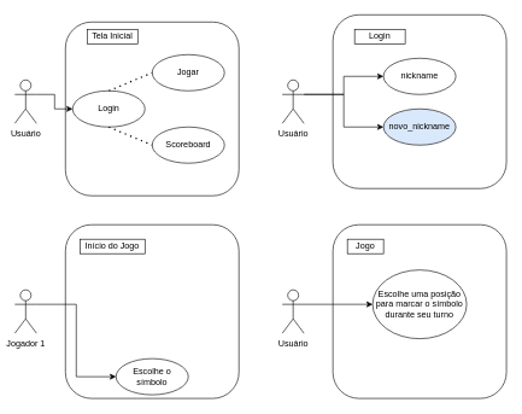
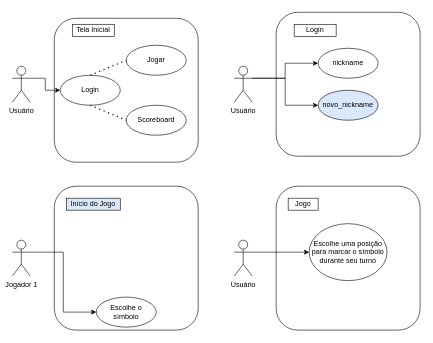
  <mxCell id="0" />
  <mxCell id="1" parent="0" />
  <mxCell id="2" value="" style="rounded=1;whiteSpace=wrap;html=1;" vertex="1" parent="1"><mxGeometry x="90" y="30" width="240" height="240" as="geometry" /></mxCell>
  <mxCell id="3" style="edgeStyle=orthogonalEdgeStyle;rounded=0;orthogonalLoop=1;jettySize=auto;html=1;exitX=1;exitY=0.333;exitDx=0;exitDy=0;exitPerimeter=0;entryX=0;entryY=0.5;entryDx=0;entryDy=0;" edge="1" parent="1" source="4" target="6"><mxGeometry relative="1" as="geometry" /></mxCell>
  <mxCell id="4" value="Usuário" style="shape=umlActor;verticalLabelPosition=bottom;verticalAlign=top;html=1;outlineConnect=0;" vertex="1" parent="1"><mxGeometry x="20" y="110" width="30" height="60" as="geometry" /></mxCell>
  <mxCell id="5" value="Tela Inicial" style="rounded=0;whiteSpace=wrap;html=1;" vertex="1" parent="1"><mxGeometry x="120" y="40" width="70" height="20" as="geometry" /></mxCell>
  <mxCell id="6" value="Login" style="ellipse;whiteSpace=wrap;html=1;" vertex="1" parent="1"><mxGeometry x="100" y="125" width="100" height="50" as="geometry" /></mxCell>
  <mxCell id="7" value="Jogar" style="ellipse;whiteSpace=wrap;html=1;" vertex="1" parent="1"><mxGeometry x="210" y="75" width="100" height="50" as="geometry" /></mxCell>
  <mxCell id="8" value="Scoreboard" style="ellipse;whiteSpace=wrap;html=1;" vertex="1" parent="1"><mxGeometry x="210" y="175" width="100" height="50" as="geometry" /></mxCell>
  <mxCell id="9" value="" style="rounded=1;whiteSpace=wrap;html=1;" vertex="1" parent="1"><mxGeometry x="460" y="20" width="240" height="240" as="geometry" /></mxCell>
  <mxCell id="10" style="edgeStyle=orthogonalEdgeStyle;rounded=0;orthogonalLoop=1;jettySize=auto;html=1;exitX=1;exitY=0.333;exitDx=0;exitDy=0;exitPerimeter=0;entryX=0;entryY=0.5;entryDx=0;entryDy=0;" edge="1" parent="1" source="12" target="14"><mxGeometry relative="1" as="geometry" /></mxCell>
  <mxCell id="11" style="edgeStyle=orthogonalEdgeStyle;rounded=0;orthogonalLoop=1;jettySize=auto;html=1;exitX=1;exitY=0.333;exitDx=0;exitDy=0;exitPerimeter=0;entryX=0;entryY=0.5;entryDx=0;entryDy=0;" edge="1" parent="1" source="12" target="15"><mxGeometry relative="1" as="geometry" /></mxCell>
  <mxCell id="12" value="Usuário" style="shape=umlActor;verticalLabelPosition=bottom;verticalAlign=top;html=1;outlineConnect=0;" vertex="1" parent="1"><mxGeometry x="390" y="110" width="30" height="60" as="geometry" /></mxCell>
  <mxCell id="13" value="Login" style="rounded=0;whiteSpace=wrap;html=1;" vertex="1" parent="1"><mxGeometry x="490" y="40" width="70" height="20" as="geometry" /></mxCell>
  <mxCell id="14" value="nickname" style="ellipse;whiteSpace=wrap;html=1;" vertex="1" parent="1"><mxGeometry x="530" y="80" width="100" height="50" as="geometry" /></mxCell>
  <mxCell id="15" value="novo_nickname" style="ellipse;whiteSpace=wrap;html=1;fillColor=#dae8fc;" vertex="1" parent="1"><mxGeometry x="530" y="150" width="100" height="50" as="geometry" /></mxCell>
  <mxCell id="16" value="" style="rounded=1;whiteSpace=wrap;html=1;" vertex="1" parent="1"><mxGeometry x="90" y="310" width="240" height="240" as="geometry" /></mxCell>
  <mxCell id="17" style="edgeStyle=orthogonalEdgeStyle;rounded=0;orthogonalLoop=1;jettySize=auto;html=1;exitX=1;exitY=0.333;exitDx=0;exitDy=0;exitPerimeter=0;entryX=0;entryY=0.5;entryDx=0;entryDy=0;" edge="1" parent="1" source="18" target="20"><mxGeometry relative="1" as="geometry" /></mxCell>
  <mxCell id="18" value="Jogador 1" style="shape=umlActor;verticalLabelPosition=bottom;verticalAlign=top;html=1;outlineConnect=0;" vertex="1" parent="1"><mxGeometry x="20" y="400" width="30" height="60" as="geometry" /></mxCell>
- <mxCell id="19" value="Início do Jogo" style="rounded=0;whiteSpace=wrap;html=1;" vertex="1" parent="1"><mxGeometry x="110" y="330" width="90" height="20" as="geometry" /></mxCell>
+ <mxCell id="19" value="Início do Jogo" style="rounded=0;whiteSpace=wrap;html=1;fillColor=#dae8fc;" vertex="1" parent="1"><mxGeometry x="110" y="330" width="90" height="20" as="geometry" /></mxCell>
  <mxCell id="20" value="Escolhe o símbolo" style="ellipse;whiteSpace=wrap;html=1;" vertex="1" parent="1"><mxGeometry x="160" y="495" width="100" height="50" as="geometry" /></mxCell>
  <mxCell id="21" value="" style="endArrow=none;dashed=1;html=1;dashPattern=1 3;strokeWidth=2;rounded=0;exitX=0.5;exitY=0;exitDx=0;exitDy=0;entryX=0;entryY=0.5;entryDx=0;entryDy=0;" edge="1" parent="1" source="6" target="7"><mxGeometry width="50" height="50" relative="1" as="geometry"><mxPoint x="140" y="100" as="sourcePoint" /><mxPoint x="190" y="50" as="targetPoint" /></mxGeometry></mxCell>
  <mxCell id="22" value="" style="endArrow=none;dashed=1;html=1;dashPattern=1 3;strokeWidth=2;rounded=0;exitX=0.5;exitY=1;exitDx=0;exitDy=0;entryX=0;entryY=0.5;entryDx=0;entryDy=0;" edge="1" parent="1" source="6" target="8"><mxGeometry width="50" height="50" relative="1" as="geometry"><mxPoint x="130" y="212.5" as="sourcePoint" /><mxPoint x="190" y="187.5" as="targetPoint" /></mxGeometry></mxCell>
  <mxCell id="23" value="" style="rounded=1;whiteSpace=wrap;html=1;" vertex="1" parent="1"><mxGeometry x="460" y="310" width="240" height="240" as="geometry" /></mxCell>
  <mxCell id="24" style="edgeStyle=orthogonalEdgeStyle;rounded=0;orthogonalLoop=1;jettySize=auto;html=1;exitX=1;exitY=0.333;exitDx=0;exitDy=0;exitPerimeter=0;entryX=0;entryY=0.5;entryDx=0;entryDy=0;" edge="1" source="25" target="27" parent="1"><mxGeometry relative="1" as="geometry" /></mxCell>
  <mxCell id="25" value="Usuário" style="shape=umlActor;verticalLabelPosition=bottom;verticalAlign=top;html=1;outlineConnect=0;" vertex="1" parent="1"><mxGeometry x="390" y="400" width="30" height="60" as="geometry" /></mxCell>
  <mxCell id="26" value="Jogo" style="rounded=0;whiteSpace=wrap;html=1;" vertex="1" parent="1"><mxGeometry x="480" y="330" width="50" height="20" as="geometry" /></mxCell>
  <mxCell id="27" value="Escolhe uma posição para marcar o símbolo durante seu turno" style="ellipse;whiteSpace=wrap;html=1;" vertex="1" parent="1"><mxGeometry x="515" y="372.5" width="130" height="95" as="geometry" /></mxCell>
